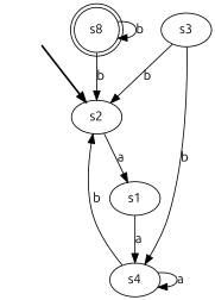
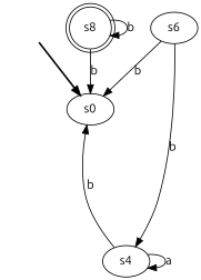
  digraph {
    fontname=Ubuntu
    node [fontname=Ubuntu]
    edge [fontname=Ubuntu]
    fake [style=invisible]
-   s0 [root=true label=s2]
-   s1
+   s0 [root=true]
    s4
-   s3
+   s3 [label=s6]
    n6 [label=s8 shape=doublecircle]
    fake -> s0 [style=bold]
-   s0 -> s1 [label=a]
-   s1 -> s4 [label=a]
    s4 -> s0 [label=b]
    s4 -> s4 [label=a]
    s3 -> s0 [label=b]
    s3 -> s4 [label=b]
    n6 -> s0 [label=b]
    n6 -> n6 [label=b]
  }
